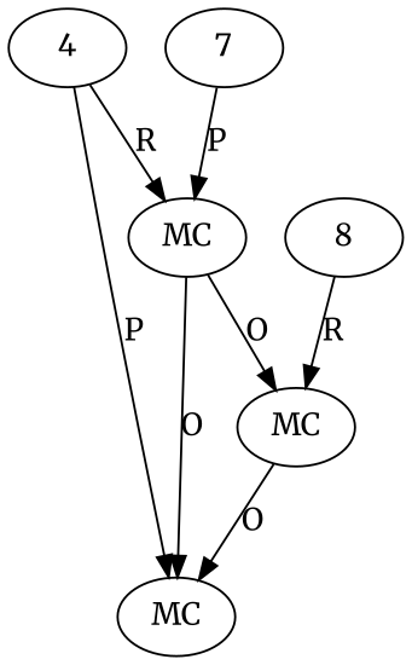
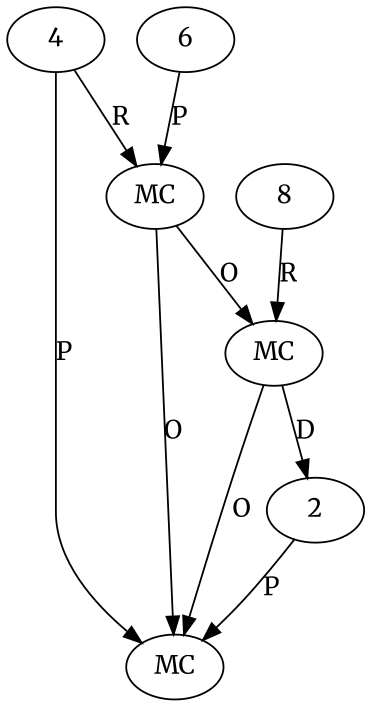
  digraph {
    fontname=Merriweather
    node [fontname=Merriweather t=Resource]
    edge [fontname=Merriweather]
    n1 [l=130 label=MC s="copy()" t=IO]
+   2 [n=dummy_ t=InputStream]
    n3 [l=130 label=MC s="openInputStream()"]
    4 [n=out t=PrintStream]
    n5 [l=127 label=MC s="println()" t=PrintStream]
    n6 [label=8 n=r]
-   7 [t=String v="[METATYPE]"]
+   7 [t=String v="[METATYPE]" label=6]
+   2 -> n1 [label=P]
    n3 -> n1 [label=O]
+   n3 -> 2 [label=D]
    4 -> n1 [label=P]
    4 -> n5 [label=R]
    n5 -> n1 [label=O]
    n5 -> n3 [label=O]
    n6 -> n3 [label=R]
    7 -> n5 [label=P]
  }
